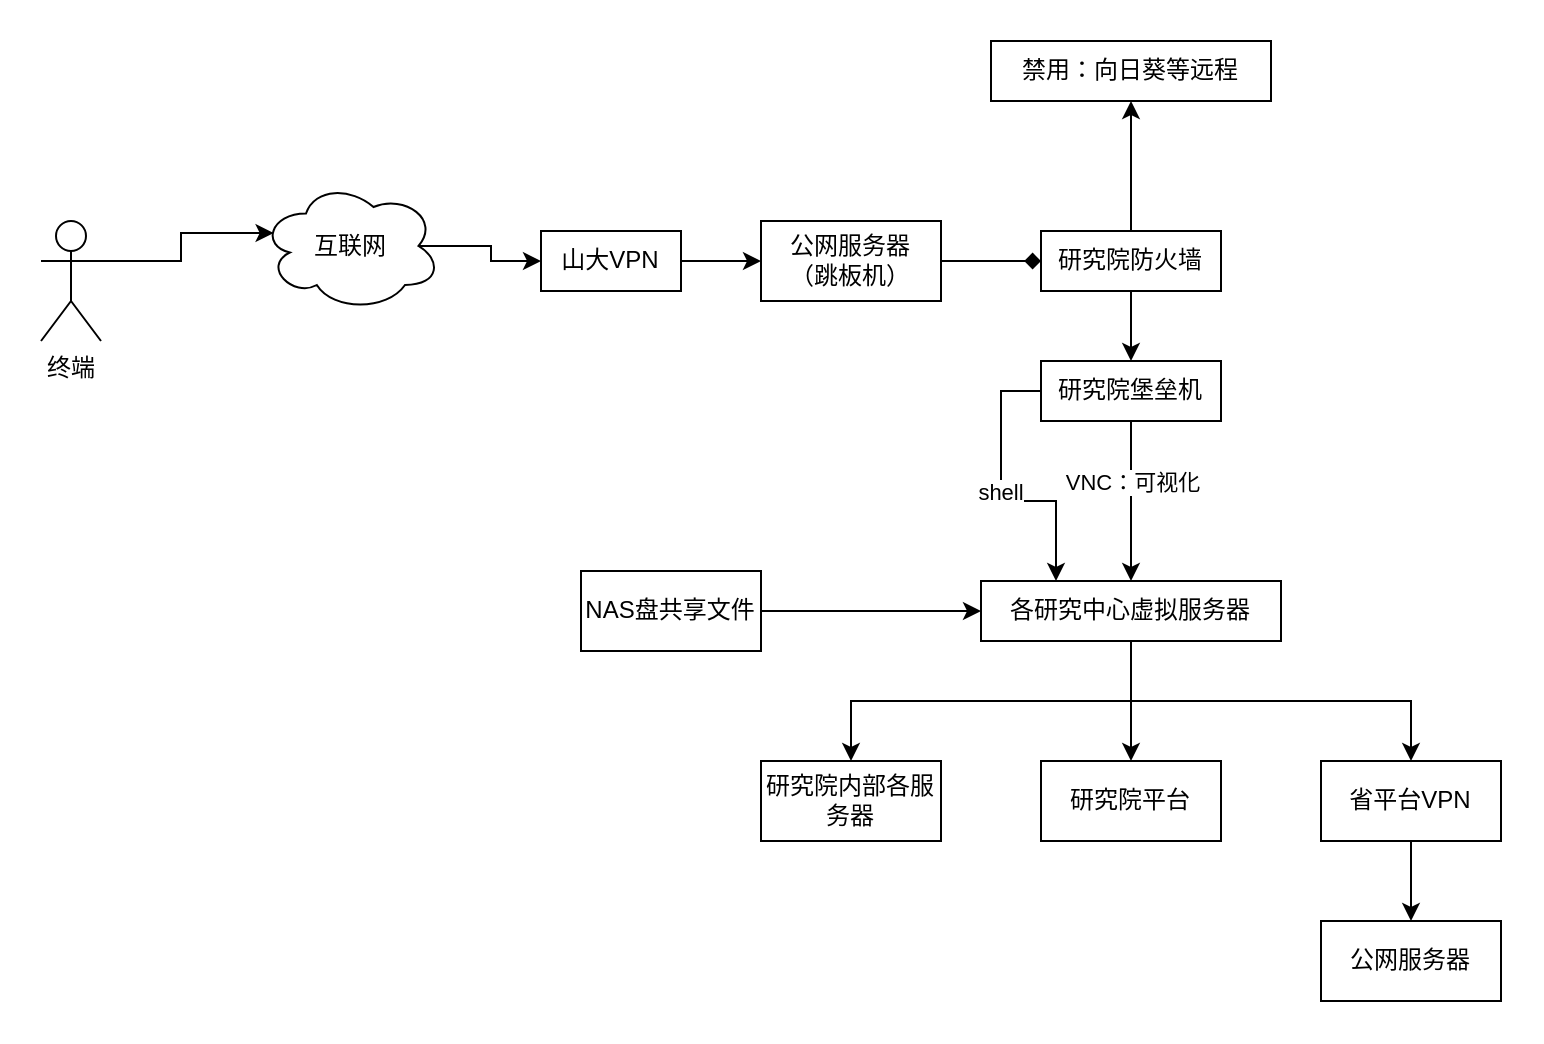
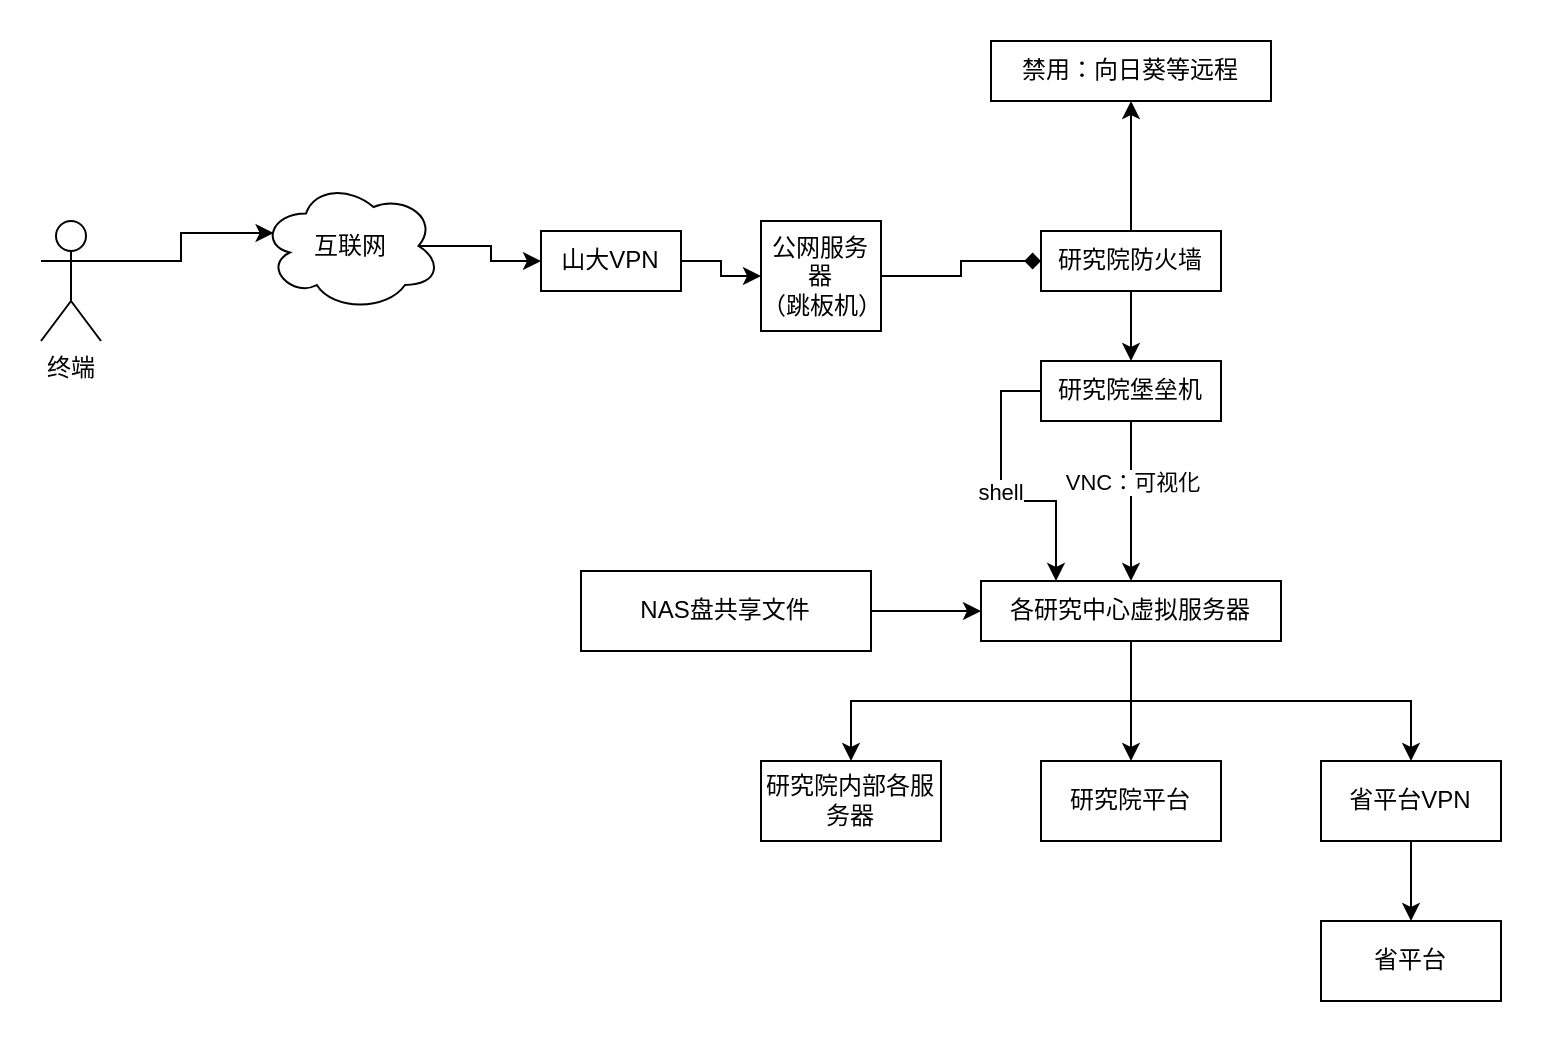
  <mxCell id="0" />
  <mxCell id="1" parent="0" />
  <mxCell id="2" style="edgeStyle=orthogonalEdgeStyle;rounded=0;orthogonalLoop=1;jettySize=auto;html=1;exitX=1;exitY=0.5;exitDx=0;exitDy=0;" edge="1" parent="1" source="3" target="9"><mxGeometry relative="1" as="geometry" /></mxCell>
  <mxCell id="3" value="山大VPN" style="rounded=0;whiteSpace=wrap;html=1;" vertex="1" parent="1"><mxGeometry x="270" y="115" width="70" height="30" as="geometry" /></mxCell>
  <mxCell id="4" style="edgeStyle=orthogonalEdgeStyle;rounded=0;orthogonalLoop=1;jettySize=auto;html=1;exitX=0.875;exitY=0.5;exitDx=0;exitDy=0;exitPerimeter=0;entryX=0;entryY=0.5;entryDx=0;entryDy=0;" edge="1" parent="1" source="5" target="3"><mxGeometry relative="1" as="geometry" /></mxCell>
  <mxCell id="5" value="互联网" style="ellipse;shape=cloud;whiteSpace=wrap;html=1;" vertex="1" parent="1"><mxGeometry x="130" y="90" width="90" height="65" as="geometry" /></mxCell>
  <mxCell id="6" style="edgeStyle=orthogonalEdgeStyle;rounded=0;orthogonalLoop=1;jettySize=auto;html=1;exitX=1;exitY=0.333;exitDx=0;exitDy=0;exitPerimeter=0;entryX=0.07;entryY=0.4;entryDx=0;entryDy=0;entryPerimeter=0;" edge="1" parent="1" source="7" target="5"><mxGeometry relative="1" as="geometry" /></mxCell>
  <mxCell id="7" value="终端" style="shape=umlActor;verticalLabelPosition=bottom;verticalAlign=top;html=1;outlineConnect=0;" vertex="1" parent="1"><mxGeometry x="20" y="110" width="30" height="60" as="geometry" /></mxCell>
  <mxCell id="8" style="edgeStyle=orthogonalEdgeStyle;rounded=0;orthogonalLoop=1;jettySize=auto;html=1;exitX=1;exitY=0.5;exitDx=0;exitDy=0;endArrow=diamond;" edge="1" parent="1" source="9" target="12"><mxGeometry relative="1" as="geometry" /></mxCell>
- <mxCell id="9" value="公网服务器&lt;br&gt;（跳板机）" style="rounded=0;whiteSpace=wrap;html=1;" vertex="1" parent="1"><mxGeometry x="380" y="110" width="90" height="40" as="geometry" /></mxCell>
+ <mxCell id="9" value="公网服务器&lt;br&gt;（跳板机）" style="rounded=0;whiteSpace=wrap;html=1;" vertex="1" parent="1"><mxGeometry x="380" y="110" width="60" height="55" as="geometry" /></mxCell>
  <mxCell id="10" style="edgeStyle=orthogonalEdgeStyle;rounded=0;orthogonalLoop=1;jettySize=auto;html=1;exitX=0.5;exitY=1;exitDx=0;exitDy=0;" edge="1" parent="1" source="12" target="16"><mxGeometry relative="1" as="geometry" /></mxCell>
  <mxCell id="11" style="edgeStyle=orthogonalEdgeStyle;rounded=0;orthogonalLoop=1;jettySize=auto;html=1;exitX=0.5;exitY=0;exitDx=0;exitDy=0;" edge="1" parent="1" source="12" target="28"><mxGeometry relative="1" as="geometry" /></mxCell>
  <mxCell id="12" value="研究院防火墙" style="rounded=0;whiteSpace=wrap;html=1;" vertex="1" parent="1"><mxGeometry x="520" y="115" width="90" height="30" as="geometry" /></mxCell>
  <mxCell id="13" style="edgeStyle=orthogonalEdgeStyle;rounded=0;orthogonalLoop=1;jettySize=auto;html=1;exitX=0.5;exitY=1;exitDx=0;exitDy=0;" edge="1" parent="1" source="16" target="20"><mxGeometry relative="1" as="geometry" /></mxCell>
  <mxCell id="14" value="VNC：可视化" style="edgeLabel;html=1;align=center;verticalAlign=middle;resizable=0;points=[];" vertex="1" connectable="0" parent="13"><mxGeometry x="-0.25" relative="1" as="geometry"><mxPoint as="offset" /></mxGeometry></mxCell>
  <mxCell id="15" value="shell" style="edgeStyle=orthogonalEdgeStyle;rounded=0;orthogonalLoop=1;jettySize=auto;html=1;exitX=0;exitY=0.5;exitDx=0;exitDy=0;entryX=0.25;entryY=0;entryDx=0;entryDy=0;" edge="1" parent="1" source="16" target="20"><mxGeometry relative="1" as="geometry" /></mxCell>
  <mxCell id="16" value="研究院堡垒机" style="rounded=0;whiteSpace=wrap;html=1;" vertex="1" parent="1"><mxGeometry x="520" y="180" width="90" height="30" as="geometry" /></mxCell>
  <mxCell id="17" style="edgeStyle=orthogonalEdgeStyle;rounded=0;orthogonalLoop=1;jettySize=auto;html=1;exitX=0.5;exitY=1;exitDx=0;exitDy=0;" edge="1" parent="1" source="20" target="21"><mxGeometry relative="1" as="geometry" /></mxCell>
  <mxCell id="18" style="edgeStyle=orthogonalEdgeStyle;rounded=0;orthogonalLoop=1;jettySize=auto;html=1;exitX=0.5;exitY=1;exitDx=0;exitDy=0;" edge="1" parent="1" source="20" target="24"><mxGeometry relative="1" as="geometry" /></mxCell>
  <mxCell id="19" style="edgeStyle=orthogonalEdgeStyle;rounded=0;orthogonalLoop=1;jettySize=auto;html=1;exitX=0.5;exitY=1;exitDx=0;exitDy=0;" edge="1" parent="1" source="20" target="23"><mxGeometry relative="1" as="geometry" /></mxCell>
  <mxCell id="20" value="各研究中心虚拟服务器" style="rounded=0;whiteSpace=wrap;html=1;" vertex="1" parent="1"><mxGeometry x="490" y="290" width="150" height="30" as="geometry" /></mxCell>
  <mxCell id="21" value="研究院内部各服务器" style="rounded=0;whiteSpace=wrap;html=1;" vertex="1" parent="1"><mxGeometry x="380" y="380" width="90" height="40" as="geometry" /></mxCell>
  <mxCell id="22" style="edgeStyle=orthogonalEdgeStyle;rounded=0;orthogonalLoop=1;jettySize=auto;html=1;exitX=0.5;exitY=1;exitDx=0;exitDy=0;" edge="1" parent="1" source="23" target="25"><mxGeometry relative="1" as="geometry" /></mxCell>
  <mxCell id="23" value="省平台VPN" style="rounded=0;whiteSpace=wrap;html=1;" vertex="1" parent="1"><mxGeometry x="660" y="380" width="90" height="40" as="geometry" /></mxCell>
  <mxCell id="24" value="研究院平台" style="rounded=0;whiteSpace=wrap;html=1;" vertex="1" parent="1"><mxGeometry x="520" y="380" width="90" height="40" as="geometry" /></mxCell>
- <mxCell id="25" value="公网服务器" style="rounded=0;whiteSpace=wrap;html=1;" vertex="1" parent="1"><mxGeometry x="660" y="460" width="90" height="40" as="geometry" /></mxCell>
+ <mxCell id="25" value="省平台" style="rounded=0;whiteSpace=wrap;html=1;" vertex="1" parent="1"><mxGeometry x="660" y="460" width="90" height="40" as="geometry" /></mxCell>
  <mxCell id="26" style="edgeStyle=orthogonalEdgeStyle;rounded=0;orthogonalLoop=1;jettySize=auto;html=1;exitX=1;exitY=0.5;exitDx=0;exitDy=0;entryX=0;entryY=0.5;entryDx=0;entryDy=0;" edge="1" parent="1" source="27" target="20"><mxGeometry relative="1" as="geometry" /></mxCell>
- <mxCell id="27" value="NAS盘共享文件" style="rounded=0;whiteSpace=wrap;html=1;" vertex="1" parent="1"><mxGeometry x="290" y="285" width="90" height="40" as="geometry" /></mxCell>
+ <mxCell id="27" value="NAS盘共享文件" style="rounded=0;whiteSpace=wrap;html=1;" vertex="1" parent="1"><mxGeometry x="290" y="285" width="145" height="40" as="geometry" /></mxCell>
  <mxCell id="28" value="禁用：向日葵等远程" style="rounded=0;whiteSpace=wrap;html=1;" vertex="1" parent="1"><mxGeometry x="495" y="20" width="140" height="30" as="geometry" /></mxCell>
